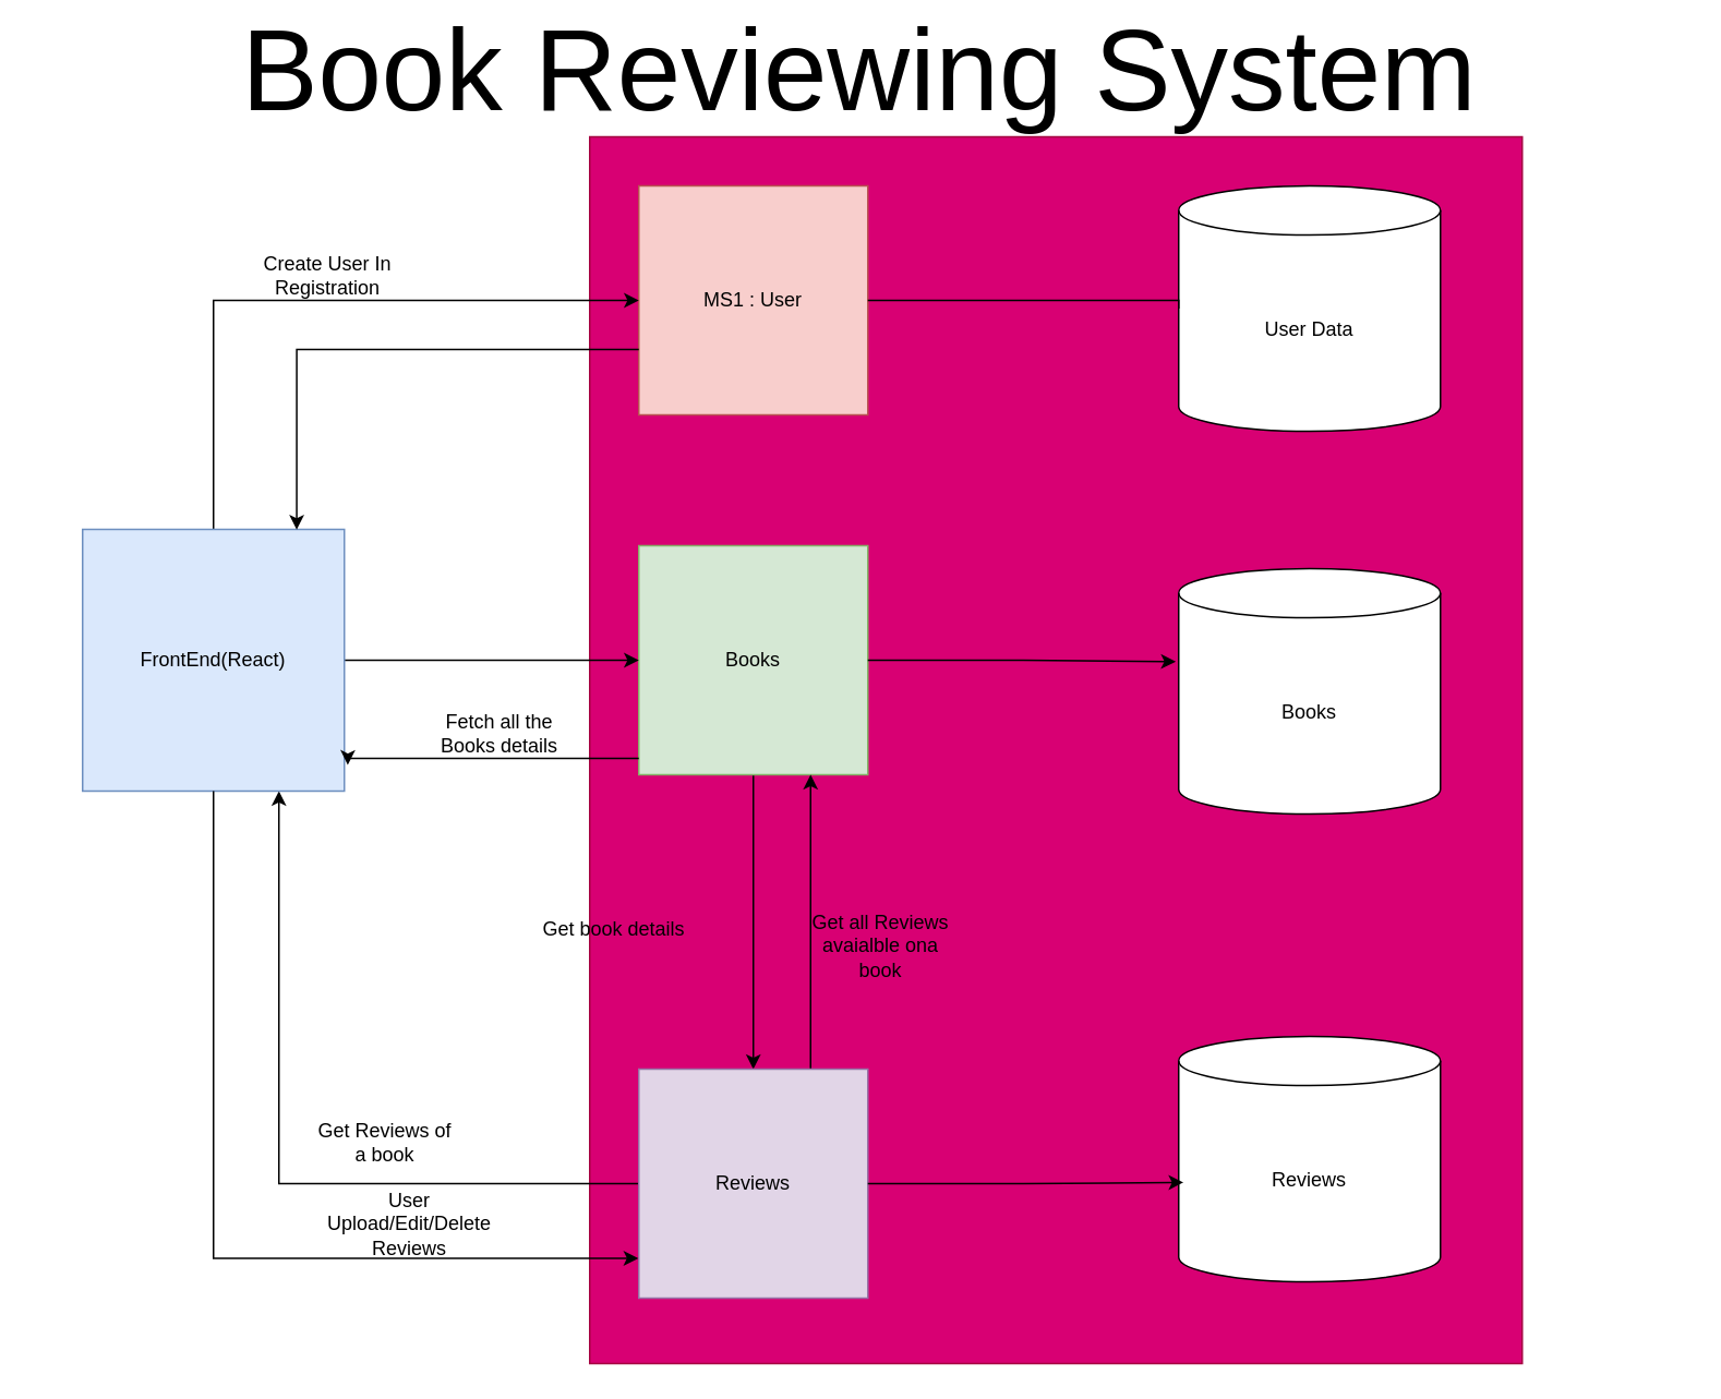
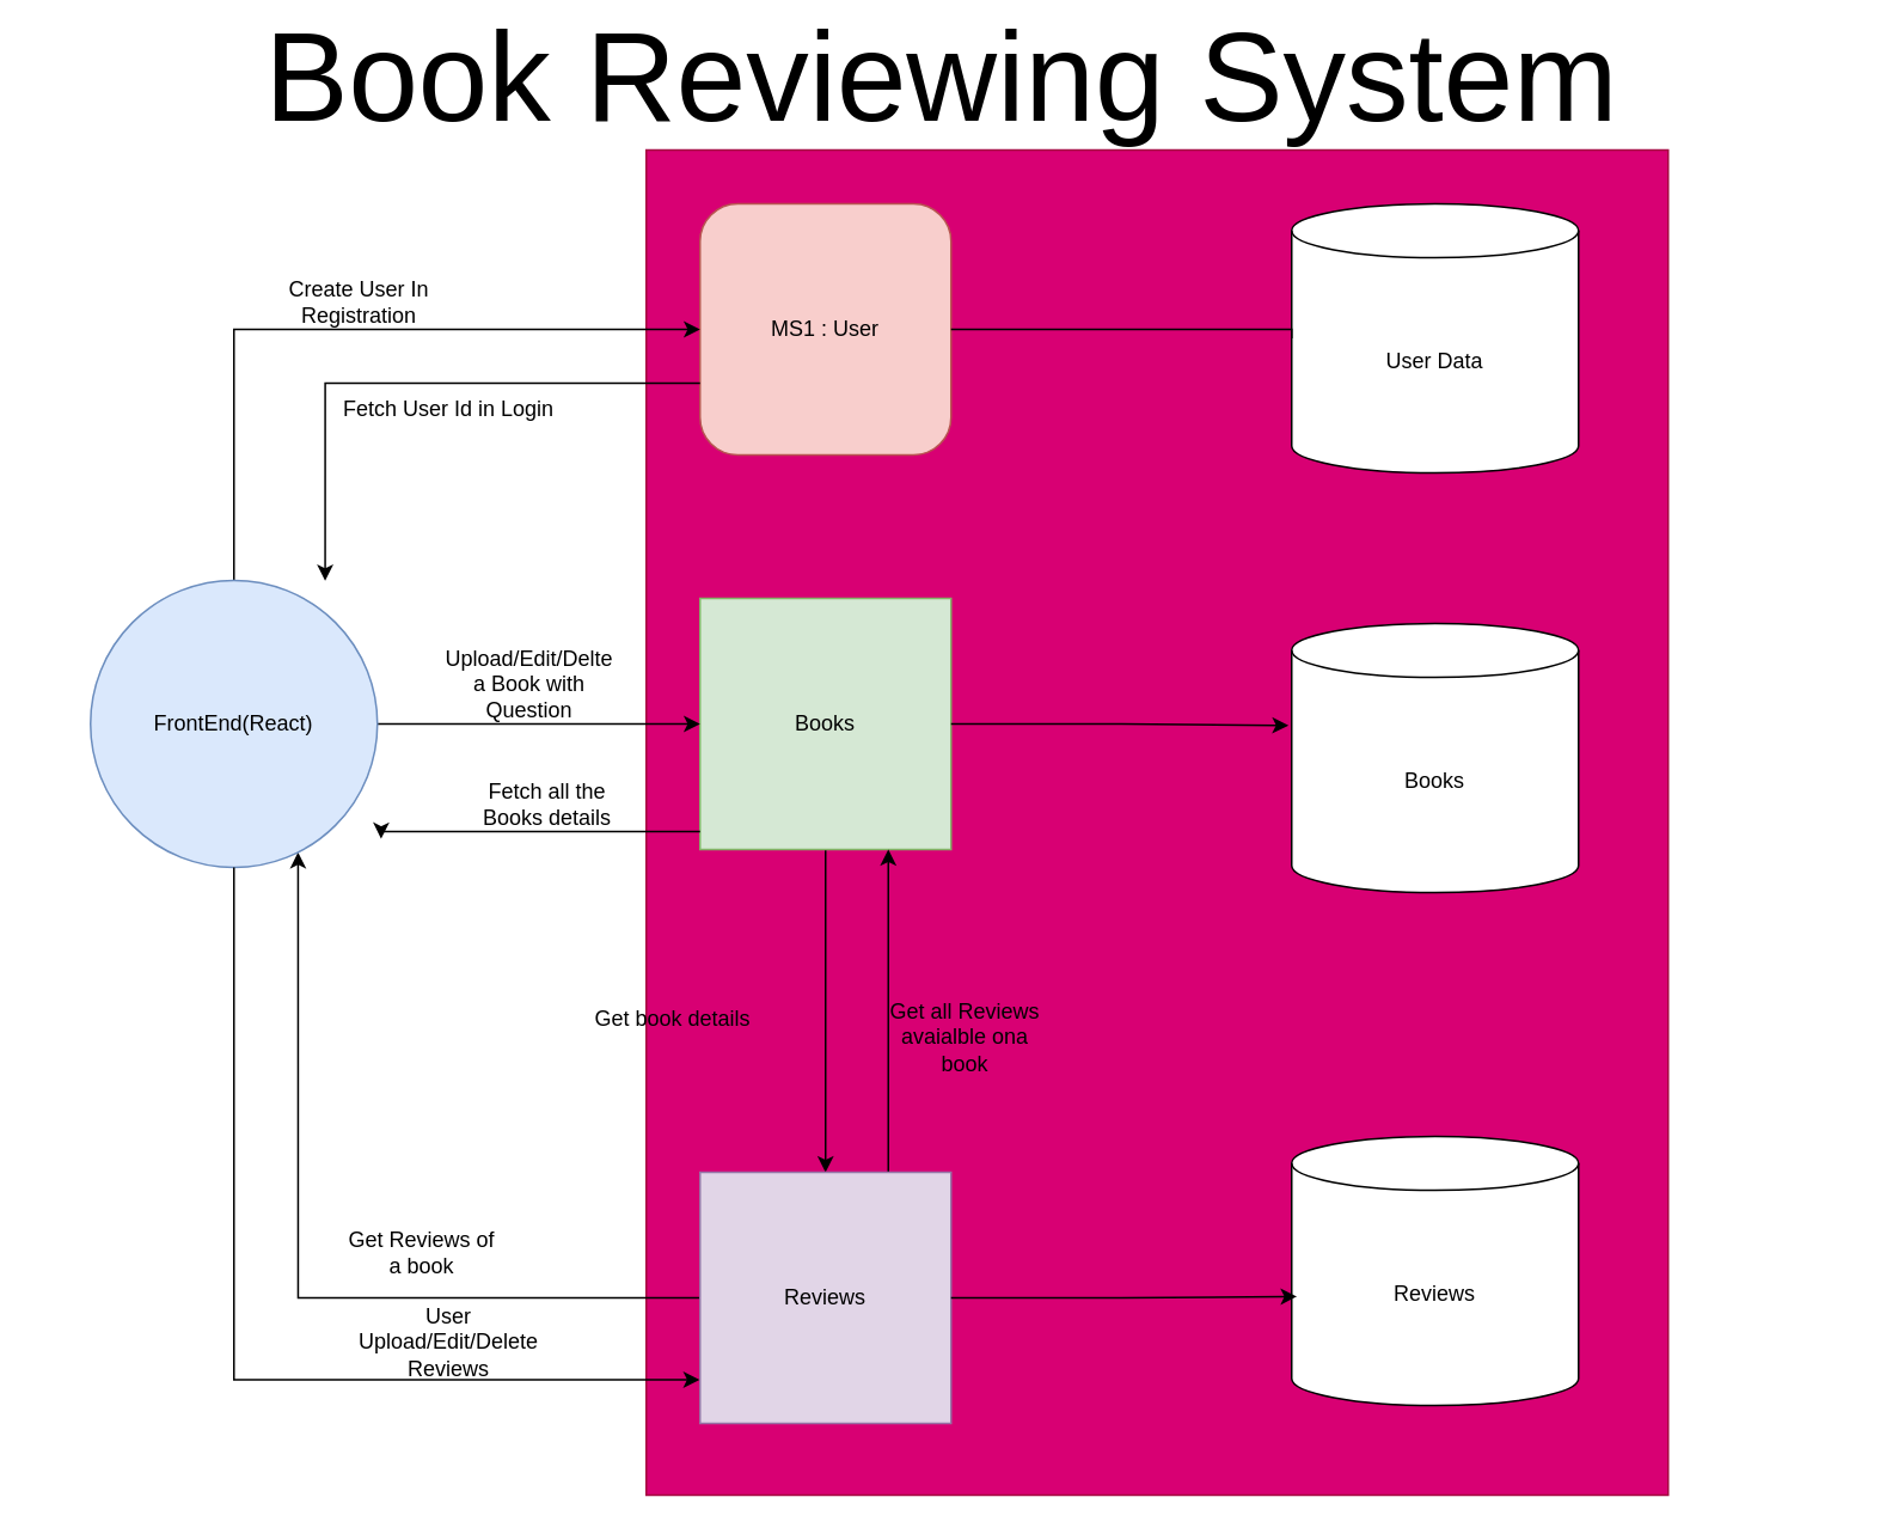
  <mxCell id="0" />
  <mxCell id="1" parent="0" />
  <mxCell id="2" value="" style="rounded=0;whiteSpace=wrap;html=1;fillColor=#d80073;fontColor=#ffffff;strokeColor=#A50040;" vertex="1" parent="1"><mxGeometry x="360" y="76" width="570" height="750" as="geometry" /></mxCell>
- <mxCell id="3" value="MS1 : User" style="whiteSpace=wrap;html=1;aspect=fixed;fillColor=#f8cecc;strokeColor=#b85450;" vertex="1" parent="1"><mxGeometry x="390" y="106" width="140" height="140" as="geometry" /></mxCell>
+ <mxCell id="3" value="MS1 : User" style="whiteSpace=wrap;html=1;aspect=fixed;fillColor=#f8cecc;strokeColor=#b85450;rounded=1;" vertex="1" parent="1"><mxGeometry x="390" y="106" width="140" height="140" as="geometry" /></mxCell>
  <mxCell id="4" style="edgeStyle=orthogonalEdgeStyle;rounded=0;orthogonalLoop=1;jettySize=auto;html=1;" edge="1" parent="1" source="5" target="8"><mxGeometry relative="1" as="geometry"><mxPoint x="440" y="636" as="targetPoint" /><Array as="points" /></mxGeometry></mxCell>
  <mxCell id="5" value="Books" style="whiteSpace=wrap;html=1;aspect=fixed;fillColor=#d5e8d4;strokeColor=#82b366;" vertex="1" parent="1"><mxGeometry x="390" y="326" width="140" height="140" as="geometry" /></mxCell>
  <mxCell id="6" style="edgeStyle=orthogonalEdgeStyle;rounded=0;orthogonalLoop=1;jettySize=auto;html=1;entryX=0.75;entryY=1;entryDx=0;entryDy=0;" edge="1" parent="1" source="8" target="5"><mxGeometry relative="1" as="geometry"><Array as="points"><mxPoint x="495" y="596" /><mxPoint x="495" y="596" /></Array></mxGeometry></mxCell>
  <mxCell id="7" style="edgeStyle=orthogonalEdgeStyle;rounded=0;orthogonalLoop=1;jettySize=auto;html=1;entryX=0.75;entryY=1;entryDx=0;entryDy=0;" edge="1" parent="1" source="8" target="11"><mxGeometry relative="1" as="geometry" /></mxCell>
  <mxCell id="8" value="Reviews" style="whiteSpace=wrap;html=1;aspect=fixed;fillColor=#e1d5e7;strokeColor=#9673a6;" vertex="1" parent="1"><mxGeometry x="390" y="646" width="140" height="140" as="geometry" /></mxCell>
  <mxCell id="9" style="edgeStyle=orthogonalEdgeStyle;rounded=0;orthogonalLoop=1;jettySize=auto;html=1;entryX=0;entryY=0.5;entryDx=0;entryDy=0;" edge="1" parent="1" source="11" target="3"><mxGeometry relative="1" as="geometry"><Array as="points"><mxPoint x="130" y="176" /></Array></mxGeometry></mxCell>
  <mxCell id="10" style="edgeStyle=orthogonalEdgeStyle;rounded=0;orthogonalLoop=1;jettySize=auto;html=1;entryX=0;entryY=0.5;entryDx=0;entryDy=0;" edge="1" parent="1" source="11" target="5"><mxGeometry relative="1" as="geometry" /></mxCell>
- <mxCell id="11" value="FrontEnd(React)" style="whiteSpace=wrap;html=1;aspect=fixed;fillColor=#dae8fc;strokeColor=#6c8ebf;" vertex="1" parent="1"><mxGeometry x="50" y="316" width="160" height="160" as="geometry" /></mxCell>
+ <mxCell id="11" value="FrontEnd(React)" style="ellipse;whiteSpace=wrap;html=1;aspect=fixed;fillColor=#dae8fc;strokeColor=#6c8ebf;" vertex="1" parent="1"><mxGeometry x="50" y="316" width="160" height="160" as="geometry" /></mxCell>
+ <mxCell id="12" value="Fetch User Id in Login" style="text;html=1;strokeColor=none;fillColor=none;align=center;verticalAlign=middle;whiteSpace=wrap;rounded=0;" vertex="1" parent="1"><mxGeometry x="190" y="206" width="120" height="30" as="geometry" /></mxCell>
  <mxCell id="13" style="edgeStyle=orthogonalEdgeStyle;rounded=0;orthogonalLoop=1;jettySize=auto;html=1;entryX=0.818;entryY=0.001;entryDx=0;entryDy=0;entryPerimeter=0;" edge="1" parent="1" source="3" target="11"><mxGeometry relative="1" as="geometry"><Array as="points"><mxPoint x="181" y="206" /></Array></mxGeometry></mxCell>
  <mxCell id="14" value="Create User In Registration" style="text;html=1;strokeColor=none;fillColor=none;align=center;verticalAlign=middle;whiteSpace=wrap;rounded=0;" vertex="1" parent="1"><mxGeometry x="140" y="146" width="120" height="30" as="geometry" /></mxCell>
+ <mxCell id="15" value="Upload/Edit/Delte a Book with Question" style="text;html=1;strokeColor=none;fillColor=none;align=center;verticalAlign=middle;whiteSpace=wrap;rounded=0;" vertex="1" parent="1"><mxGeometry x="250" y="359" width="90" height="30" as="geometry" /></mxCell>
  <mxCell id="16" style="edgeStyle=orthogonalEdgeStyle;rounded=0;orthogonalLoop=1;jettySize=auto;html=1;entryX=1.013;entryY=0.9;entryDx=0;entryDy=0;entryPerimeter=0;" edge="1" parent="1" source="5" target="11"><mxGeometry relative="1" as="geometry"><Array as="points"><mxPoint x="212" y="456" /></Array></mxGeometry></mxCell>
  <mxCell id="17" value="Fetch all the Books details" style="text;html=1;strokeColor=none;fillColor=none;align=center;verticalAlign=middle;whiteSpace=wrap;rounded=0;" vertex="1" parent="1"><mxGeometry x="260" y="426" width="90" height="30" as="geometry" /></mxCell>
  <mxCell id="18" style="edgeStyle=orthogonalEdgeStyle;rounded=0;orthogonalLoop=1;jettySize=auto;html=1;entryX=-0.002;entryY=0.826;entryDx=0;entryDy=0;entryPerimeter=0;" edge="1" parent="1" source="11" target="8"><mxGeometry relative="1" as="geometry"><Array as="points"><mxPoint x="130" y="762" /></Array></mxGeometry></mxCell>
  <mxCell id="19" value="User Upload/Edit/Delete Reviews" style="text;html=1;strokeColor=none;fillColor=none;align=center;verticalAlign=middle;whiteSpace=wrap;rounded=0;" vertex="1" parent="1"><mxGeometry x="190" y="726" width="120" height="30" as="geometry" /></mxCell>
  <mxCell id="20" value="Get book details" style="text;html=1;strokeColor=none;fillColor=none;align=center;verticalAlign=middle;whiteSpace=wrap;rounded=0;" vertex="1" parent="1"><mxGeometry x="330" y="546" width="90" height="30" as="geometry" /></mxCell>
  <mxCell id="21" value="Get all Reviews avaialble ona book" style="text;html=1;strokeColor=none;fillColor=none;align=center;verticalAlign=middle;whiteSpace=wrap;rounded=0;" vertex="1" parent="1"><mxGeometry x="493" y="556" width="90" height="30" as="geometry" /></mxCell>
  <mxCell id="22" value="Get Reviews of a book" style="text;html=1;strokeColor=none;fillColor=none;align=center;verticalAlign=middle;whiteSpace=wrap;rounded=0;" vertex="1" parent="1"><mxGeometry x="190" y="676" width="90" height="30" as="geometry" /></mxCell>
  <mxCell id="23" value="User Data" style="shape=cylinder3;whiteSpace=wrap;html=1;boundedLbl=1;backgroundOutline=1;size=15;" vertex="1" parent="1"><mxGeometry x="720" y="106" width="160" height="150" as="geometry" /></mxCell>
  <mxCell id="24" style="edgeStyle=orthogonalEdgeStyle;rounded=0;orthogonalLoop=1;jettySize=auto;html=1;entryX=0;entryY=0.5;entryDx=0;entryDy=0;entryPerimeter=0;endArrow=none;" edge="1" parent="1" source="3" target="23"><mxGeometry relative="1" as="geometry"><Array as="points"><mxPoint x="720" y="176" /></Array></mxGeometry></mxCell>
  <mxCell id="25" value="Books" style="shape=cylinder3;whiteSpace=wrap;html=1;boundedLbl=1;backgroundOutline=1;size=15;" vertex="1" parent="1"><mxGeometry x="720" y="340" width="160" height="150" as="geometry" /></mxCell>
  <mxCell id="26" value="Reviews" style="shape=cylinder3;whiteSpace=wrap;html=1;boundedLbl=1;backgroundOutline=1;size=15;" vertex="1" parent="1"><mxGeometry x="720" y="626" width="160" height="150" as="geometry" /></mxCell>
  <mxCell id="27" style="edgeStyle=orthogonalEdgeStyle;rounded=0;orthogonalLoop=1;jettySize=auto;html=1;entryX=-0.011;entryY=0.379;entryDx=0;entryDy=0;entryPerimeter=0;" edge="1" parent="1" source="5" target="25"><mxGeometry relative="1" as="geometry" /></mxCell>
  <mxCell id="28" style="edgeStyle=orthogonalEdgeStyle;rounded=0;orthogonalLoop=1;jettySize=auto;html=1;entryX=0.018;entryY=0.595;entryDx=0;entryDy=0;entryPerimeter=0;" edge="1" parent="1" source="8" target="26"><mxGeometry relative="1" as="geometry" /></mxCell>
  <mxCell id="29" value="&lt;font style=&quot;font-size: 70px;&quot;&gt;Book Reviewing System&lt;br&gt;&lt;/font&gt;" style="text;html=1;strokeColor=none;fillColor=none;align=center;verticalAlign=middle;whiteSpace=wrap;rounded=0;opacity=70;" vertex="1" parent="1"><mxGeometry x="20" y="20" width="1010" height="30" as="geometry" /></mxCell>
